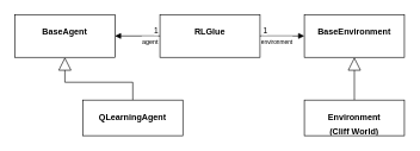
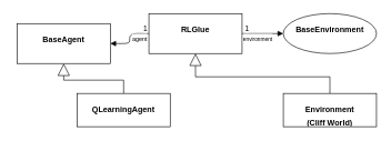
  <mxCell id="0" />
  <mxCell id="1" parent="0" />
- <mxCell id="2" value="&lt;p style=&quot;margin: 0px ; margin-top: 4px ; text-align: center&quot;&gt;&lt;br&gt;&lt;b&gt;BaseAgent&lt;/b&gt;&lt;/p&gt;" style="verticalAlign=top;align=left;overflow=fill;fontSize=12;fontFamily=Helvetica;html=1;" vertex="1" parent="1"><mxGeometry x="20" y="20" width="140" height="60" as="geometry" /></mxCell>
+ <mxCell id="2" value="&lt;p style=&quot;margin: 0px ; margin-top: 4px ; text-align: center&quot;&gt;&lt;br&gt;&lt;b&gt;BaseAgent&lt;/b&gt;&lt;/p&gt;" style="verticalAlign=top;align=left;overflow=fill;fontSize=12;fontFamily=Helvetica;html=1;" vertex="1" parent="1"><mxGeometry x="25" y="35" width="140" height="60" as="geometry" /></mxCell>
  <mxCell id="3" style="edgeStyle=orthogonalEdgeStyle;rounded=0;orthogonalLoop=1;jettySize=auto;html=1;exitX=0.5;exitY=0;exitDx=0;exitDy=0;entryX=0.5;entryY=1;entryDx=0;entryDy=0;endArrow=block;endFill=0;endSize=16;" edge="1" parent="1" source="4" target="2"><mxGeometry relative="1" as="geometry" /></mxCell>
  <mxCell id="4" value="&lt;p style=&quot;margin: 0px ; margin-top: 4px ; text-align: center&quot;&gt;&lt;br&gt;&lt;b&gt;QLearningAgent&lt;/b&gt;&lt;/p&gt;" style="verticalAlign=top;align=left;overflow=fill;fontSize=12;fontFamily=Helvetica;html=1;" vertex="1" parent="1"><mxGeometry x="115" y="140" width="140" height="50" as="geometry" /></mxCell>
  <mxCell id="5" value="&lt;p style=&quot;margin: 0px ; margin-top: 4px ; text-align: center&quot;&gt;&lt;br&gt;&lt;b&gt;RLGlue&lt;/b&gt;&lt;/p&gt;" style="verticalAlign=top;align=left;overflow=fill;fontSize=12;fontFamily=Helvetica;html=1;" vertex="1" parent="1"><mxGeometry x="223" y="20" width="140" height="60" as="geometry" /></mxCell>
- <mxCell id="6" value="&lt;p style=&quot;margin: 0px ; margin-top: 4px ; text-align: center&quot;&gt;&lt;br&gt;&lt;b&gt;BaseEnvironment&lt;/b&gt;&lt;/p&gt;" style="verticalAlign=top;align=left;overflow=fill;fontSize=12;fontFamily=Helvetica;html=1;" vertex="1" parent="1"><mxGeometry x="425" y="20" width="140" height="60" as="geometry" /></mxCell>
- <mxCell id="7" style="edgeStyle=orthogonalEdgeStyle;rounded=0;orthogonalLoop=1;jettySize=auto;html=1;exitX=0.5;exitY=0;exitDx=0;exitDy=0;entryX=0.5;entryY=1;entryDx=0;entryDy=0;endArrow=block;endFill=0;endSize=16;" edge="1" parent="1" source="8" target="6"><mxGeometry relative="1" as="geometry" /></mxCell>
+ <mxCell id="6" value="&lt;p style=&quot;margin: 0px ; margin-top: 4px ; text-align: center&quot;&gt;&lt;br&gt;&lt;b&gt;BaseEnvironment&lt;/b&gt;&lt;/p&gt;" style="ellipse;verticalAlign=top;align=left;overflow=fill;fontSize=12;fontFamily=Helvetica;html=1;" vertex="1" parent="1"><mxGeometry x="425" y="20" width="140" height="60" as="geometry" /></mxCell>
+ <mxCell id="7" style="edgeStyle=orthogonalEdgeStyle;rounded=0;orthogonalLoop=1;jettySize=auto;html=1;exitX=0.5;exitY=0;exitDx=0;exitDy=0;endArrow=block;endFill=0;endSize=16;" edge="1" parent="1" source="8" target="5"><mxGeometry relative="1" as="geometry" /></mxCell>
  <mxCell id="8" value="&lt;p style=&quot;margin: 0px ; margin-top: 4px ; text-align: center&quot;&gt;&lt;br&gt;&lt;b&gt;Environment&lt;/b&gt;&lt;/p&gt;&lt;p style=&quot;margin: 0px ; margin-top: 4px ; text-align: center&quot;&gt;&lt;b&gt;(Cliff World)&lt;/b&gt;&lt;/p&gt;" style="verticalAlign=top;align=left;overflow=fill;fontSize=12;fontFamily=Helvetica;html=1;" vertex="1" parent="1"><mxGeometry x="425" y="140" width="140" height="50" as="geometry" /></mxCell>
  <mxCell id="9" value="&lt;font style=&quot;font-size: 9px&quot;&gt;agent&lt;/font&gt;" style="endArrow=block;endFill=1;html=1;edgeStyle=orthogonalEdgeStyle;align=right;verticalAlign=top;entryX=1;entryY=0.5;entryDx=0;entryDy=0;labelPosition=left;verticalLabelPosition=bottom;spacingRight=2;spacing=1;spacingBottom=0;spacingTop=-5;" edge="1" parent="1" source="5" target="2"><mxGeometry x="-1" relative="1" as="geometry"><mxPoint x="155" y="280" as="sourcePoint" /><mxPoint x="315" y="280" as="targetPoint" /></mxGeometry></mxCell>
  <mxCell id="10" value="1" style="edgeLabel;resizable=0;html=1;align=right;verticalAlign=bottom;labelPosition=left;verticalLabelPosition=top;spacingLeft=0;spacing=2;spacingBottom=0;spacingRight=2;" connectable="0" vertex="1" parent="9"><mxGeometry x="-1" relative="1" as="geometry" /></mxCell>
  <mxCell id="11" value="&lt;font style=&quot;font-size: 8px&quot;&gt;environment&lt;/font&gt;" style="endArrow=block;endFill=1;html=1;edgeStyle=orthogonalEdgeStyle;align=right;verticalAlign=top;entryX=0;entryY=0.5;entryDx=0;entryDy=0;labelPosition=left;verticalLabelPosition=bottom;spacingRight=-46;spacing=1;spacingBottom=0;spacingTop=-5;exitX=1;exitY=0.5;exitDx=0;exitDy=0;spacingLeft=0;" edge="1" parent="1" source="5" target="6"><mxGeometry x="-1" relative="1" as="geometry"><mxPoint x="398" y="130" as="sourcePoint" /><mxPoint x="335" y="130" as="targetPoint" /></mxGeometry></mxCell>
  <mxCell id="12" value="1" style="edgeLabel;resizable=0;html=1;align=right;verticalAlign=bottom;labelPosition=left;verticalLabelPosition=top;spacingLeft=0;spacing=2;spacingBottom=0;spacingRight=-11;" connectable="0" vertex="1" parent="11"><mxGeometry x="-1" relative="1" as="geometry" /></mxCell>
